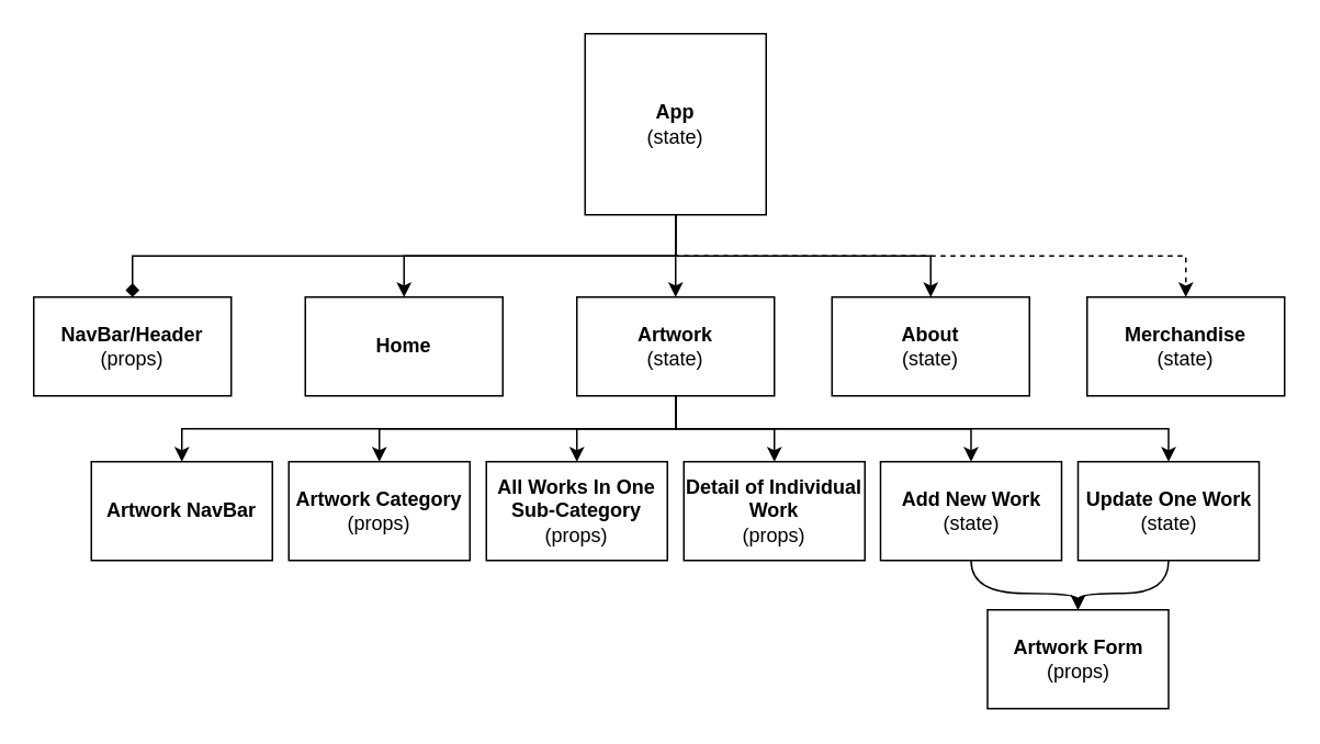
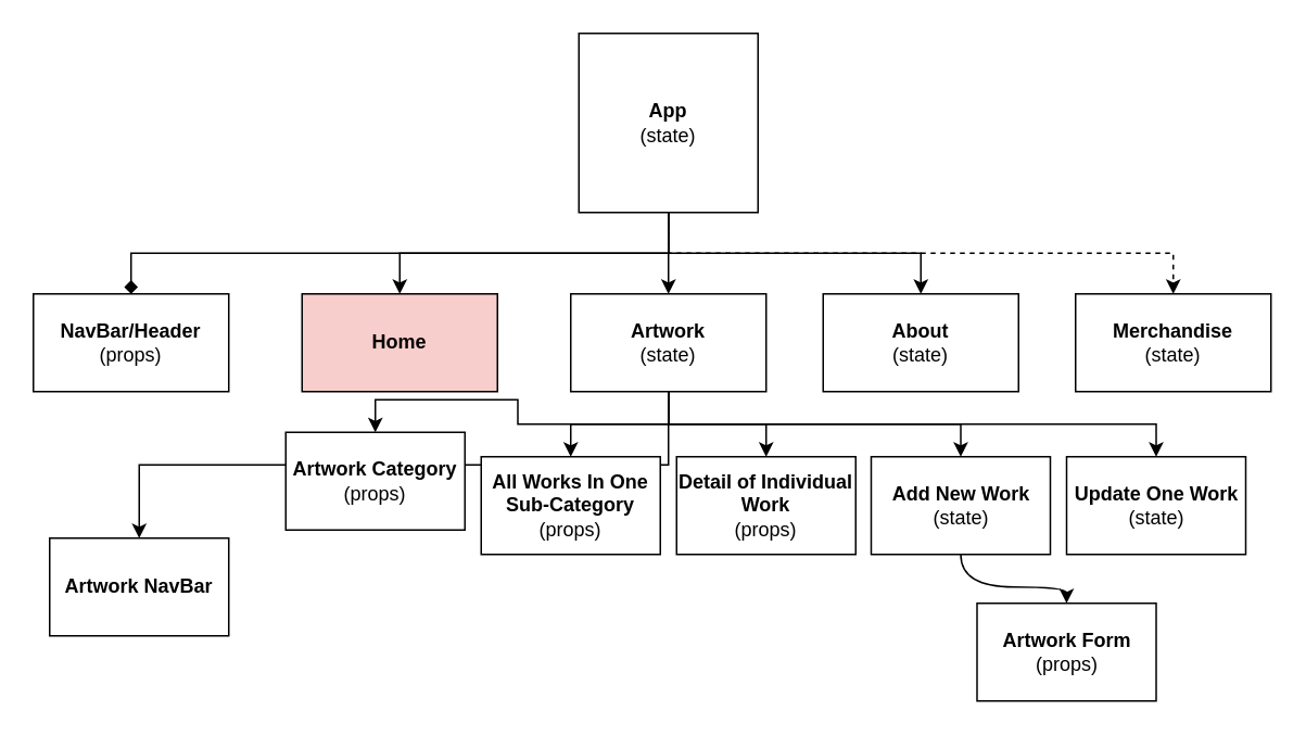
  <mxCell id="0" />
  <mxCell id="1" parent="0" />
  <mxCell id="2" style="edgeStyle=orthogonalEdgeStyle;rounded=0;orthogonalLoop=1;jettySize=auto;html=1;exitX=0.5;exitY=1;exitDx=0;exitDy=0;entryX=0.5;entryY=0;entryDx=0;entryDy=0;endArrow=diamond;" parent="1" source="7" target="8" edge="1"><mxGeometry relative="1" as="geometry" /></mxCell>
  <mxCell id="3" style="edgeStyle=orthogonalEdgeStyle;rounded=0;orthogonalLoop=1;jettySize=auto;html=1;exitX=0.5;exitY=1;exitDx=0;exitDy=0;entryX=0.5;entryY=0;entryDx=0;entryDy=0;" parent="1" source="7" target="9" edge="1"><mxGeometry relative="1" as="geometry" /></mxCell>
  <mxCell id="4" style="edgeStyle=orthogonalEdgeStyle;rounded=0;orthogonalLoop=1;jettySize=auto;html=1;exitX=0.5;exitY=1;exitDx=0;exitDy=0;entryX=0.5;entryY=0;entryDx=0;entryDy=0;" parent="1" source="7" target="17" edge="1"><mxGeometry relative="1" as="geometry" /></mxCell>
  <mxCell id="5" style="edgeStyle=orthogonalEdgeStyle;rounded=0;orthogonalLoop=1;jettySize=auto;html=1;exitX=0.5;exitY=1;exitDx=0;exitDy=0;dashed=1;" parent="1" source="7" target="18" edge="1"><mxGeometry relative="1" as="geometry" /></mxCell>
  <mxCell id="6" style="edgeStyle=orthogonalEdgeStyle;rounded=0;orthogonalLoop=1;jettySize=auto;html=1;exitX=0.5;exitY=1;exitDx=0;exitDy=0;entryX=0.5;entryY=0;entryDx=0;entryDy=0;" parent="1" source="7" target="16" edge="1"><mxGeometry relative="1" as="geometry" /></mxCell>
  <mxCell id="7" value="&lt;b&gt;App&lt;/b&gt;&lt;br&gt;(state)" style="whiteSpace=wrap;html=1;aspect=fixed;" parent="1" vertex="1"><mxGeometry x="355" y="20" width="110" height="110" as="geometry" /></mxCell>
  <mxCell id="8" value="&lt;b&gt;NavBar/Header&lt;br&gt;&lt;/b&gt;(props)" style="rounded=0;whiteSpace=wrap;html=1;" parent="1" vertex="1"><mxGeometry x="20" y="180" width="120" height="60" as="geometry" /></mxCell>
- <mxCell id="9" value="&lt;b&gt;Home&lt;/b&gt;" style="rounded=0;whiteSpace=wrap;html=1;" parent="1" vertex="1"><mxGeometry x="185" y="180" width="120" height="60" as="geometry" /></mxCell>
+ <mxCell id="9" value="&lt;b&gt;Home&lt;/b&gt;" style="rounded=0;whiteSpace=wrap;html=1;fillColor=#f8cecc;" parent="1" vertex="1"><mxGeometry x="185" y="180" width="120" height="60" as="geometry" /></mxCell>
  <mxCell id="10" style="edgeStyle=orthogonalEdgeStyle;rounded=0;orthogonalLoop=1;jettySize=auto;html=1;exitX=0.5;exitY=1;exitDx=0;exitDy=0;entryX=0.5;entryY=0;entryDx=0;entryDy=0;" parent="1" source="16" target="19" edge="1"><mxGeometry relative="1" as="geometry" /></mxCell>
  <mxCell id="11" style="edgeStyle=orthogonalEdgeStyle;rounded=0;orthogonalLoop=1;jettySize=auto;html=1;exitX=0.5;exitY=1;exitDx=0;exitDy=0;entryX=0.5;entryY=0;entryDx=0;entryDy=0;" parent="1" source="16" target="25" edge="1"><mxGeometry relative="1" as="geometry" /></mxCell>
  <mxCell id="12" style="edgeStyle=orthogonalEdgeStyle;rounded=0;orthogonalLoop=1;jettySize=auto;html=1;exitX=0.5;exitY=1;exitDx=0;exitDy=0;entryX=0.5;entryY=0;entryDx=0;entryDy=0;" parent="1" source="16" target="21" edge="1"><mxGeometry relative="1" as="geometry" /></mxCell>
  <mxCell id="13" style="edgeStyle=orthogonalEdgeStyle;rounded=0;orthogonalLoop=1;jettySize=auto;html=1;exitX=0.5;exitY=1;exitDx=0;exitDy=0;entryX=0.5;entryY=0;entryDx=0;entryDy=0;" parent="1" source="16" target="23" edge="1"><mxGeometry relative="1" as="geometry" /></mxCell>
  <mxCell id="14" style="edgeStyle=orthogonalEdgeStyle;rounded=0;orthogonalLoop=1;jettySize=auto;html=1;exitX=0.5;exitY=1;exitDx=0;exitDy=0;entryX=0.5;entryY=0;entryDx=0;entryDy=0;" parent="1" source="16" target="26" edge="1"><mxGeometry relative="1" as="geometry" /></mxCell>
  <mxCell id="15" style="edgeStyle=orthogonalEdgeStyle;rounded=0;orthogonalLoop=1;jettySize=auto;html=1;exitX=0.5;exitY=1;exitDx=0;exitDy=0;entryX=0.5;entryY=0;entryDx=0;entryDy=0;" edge="1" parent="1" source="16" target="27"><mxGeometry relative="1" as="geometry" /></mxCell>
  <mxCell id="16" value="&lt;b&gt;Artwork&lt;br&gt;&lt;/b&gt;(state)" style="rounded=0;whiteSpace=wrap;html=1;" parent="1" vertex="1"><mxGeometry x="350" y="180" width="120" height="60" as="geometry" /></mxCell>
  <mxCell id="17" value="&lt;b&gt;About&lt;br&gt;&lt;/b&gt;(state)" style="rounded=0;whiteSpace=wrap;html=1;" parent="1" vertex="1"><mxGeometry x="505" y="180" width="120" height="60" as="geometry" /></mxCell>
  <mxCell id="18" value="&lt;b&gt;Merchandise&lt;br&gt;&lt;/b&gt;(state)" style="rounded=0;whiteSpace=wrap;html=1;" parent="1" vertex="1"><mxGeometry x="660" y="180" width="120" height="60" as="geometry" /></mxCell>
- <mxCell id="19" value="&lt;b&gt;Artwork NavBar&lt;/b&gt;" style="rounded=0;whiteSpace=wrap;html=1;" parent="1" vertex="1"><mxGeometry x="55" y="280" width="110" height="60" as="geometry" /></mxCell>
+ <mxCell id="19" value="&lt;b&gt;Artwork NavBar&lt;/b&gt;" style="rounded=0;whiteSpace=wrap;html=1;" parent="1" vertex="1"><mxGeometry x="30" y="330" width="110" height="60" as="geometry" /></mxCell>
  <mxCell id="20" style="edgeStyle=orthogonalEdgeStyle;rounded=0;orthogonalLoop=1;jettySize=auto;html=1;exitX=0.5;exitY=1;exitDx=0;exitDy=0;entryX=0.5;entryY=0;entryDx=0;entryDy=0;curved=1;" parent="1" source="21" target="24" edge="1"><mxGeometry relative="1" as="geometry" /></mxCell>
  <mxCell id="21" value="&lt;b&gt;Add New Work&lt;/b&gt;&lt;br&gt;(state)" style="rounded=0;whiteSpace=wrap;html=1;" parent="1" vertex="1"><mxGeometry x="534.5" y="280" width="110" height="60" as="geometry" /></mxCell>
- <mxCell id="22" style="edgeStyle=orthogonalEdgeStyle;rounded=0;orthogonalLoop=1;jettySize=auto;html=1;exitX=0.5;exitY=1;exitDx=0;exitDy=0;entryX=0.5;entryY=0;entryDx=0;entryDy=0;curved=1;" parent="1" source="23" target="24" edge="1"><mxGeometry relative="1" as="geometry" /></mxCell>
  <mxCell id="23" value="&lt;b&gt;Update One Work&lt;/b&gt;&lt;br&gt;(state)" style="rounded=0;whiteSpace=wrap;html=1;" parent="1" vertex="1"><mxGeometry x="654.5" y="280" width="110" height="60" as="geometry" /></mxCell>
  <mxCell id="24" value="&lt;b&gt;Artwork Form&lt;/b&gt;&lt;br&gt;(props)" style="rounded=0;whiteSpace=wrap;html=1;" parent="1" vertex="1"><mxGeometry x="599.5" y="370" width="110" height="60" as="geometry" /></mxCell>
- <mxCell id="25" value="&lt;b&gt;Artwork Category&lt;/b&gt;&lt;br&gt;(props)" style="rounded=0;whiteSpace=wrap;html=1;" parent="1" vertex="1"><mxGeometry x="175" y="280" width="110" height="60" as="geometry" /></mxCell>
+ <mxCell id="25" value="&lt;b&gt;Artwork Category&lt;/b&gt;&lt;br&gt;(props)" style="rounded=0;whiteSpace=wrap;html=1;" parent="1" vertex="1"><mxGeometry x="175" y="265" width="110" height="60" as="geometry" /></mxCell>
  <mxCell id="26" value="&lt;b&gt;Detail of Individual Work&lt;/b&gt;&lt;br&gt;(props)" style="rounded=0;whiteSpace=wrap;html=1;" parent="1" vertex="1"><mxGeometry x="415" y="280" width="110" height="60" as="geometry" /></mxCell>
  <mxCell id="27" value="&lt;b&gt;All Works In One Sub-Category&lt;/b&gt;&lt;br&gt;(props)" style="rounded=0;whiteSpace=wrap;html=1;" vertex="1" parent="1"><mxGeometry x="295" y="280" width="110" height="60" as="geometry" /></mxCell>
